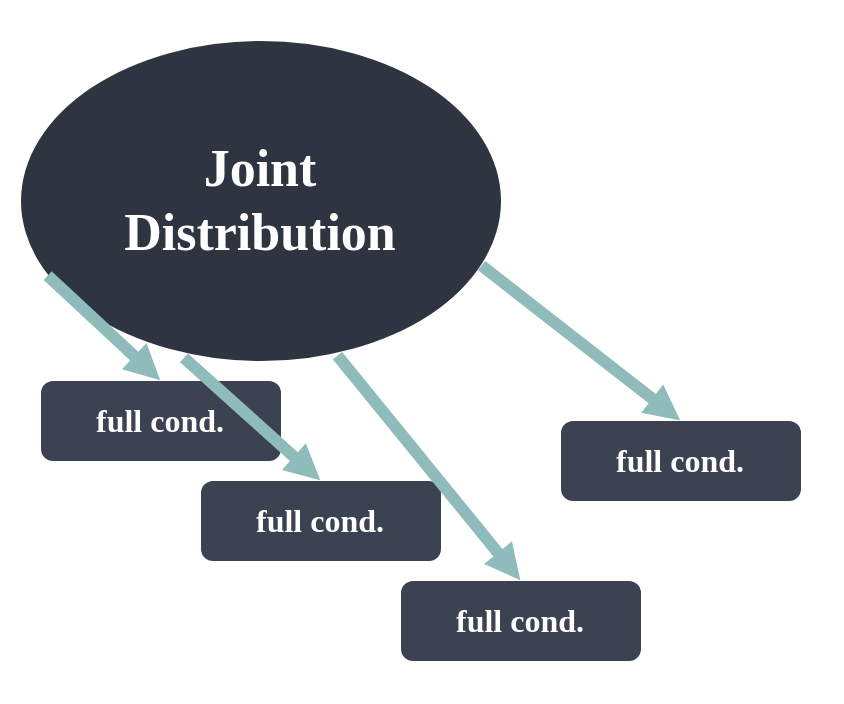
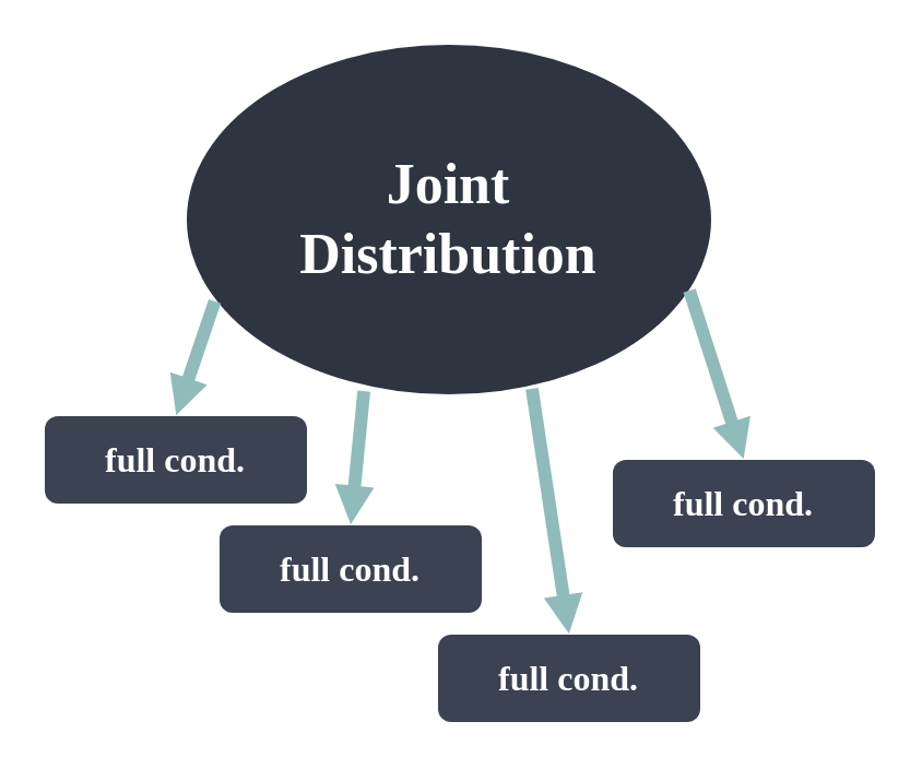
  <mxCell id="0" />
  <mxCell id="1" parent="0" />
- <mxCell id="2" value="&lt;font&gt;&lt;b&gt;&lt;font color=&quot;#ffffff&quot; style=&quot;font-size: 26px&quot;&gt;Joint&lt;/font&gt;&lt;br&gt;&lt;font color=&quot;#ffffff&quot; style=&quot;font-size: 26px&quot;&gt;Distribution&lt;/font&gt;&lt;br&gt;&lt;/b&gt;&lt;/font&gt;" style="ellipse;whiteSpace=wrap;html=1;fontFamily=Montserrat;strokeWidth=5;fillColor=#2E3440;strokeColor=none;" parent="1" vertex="1"><mxGeometry x="10" y="20" width="240" height="160" as="geometry" /></mxCell>
+ <mxCell id="2" value="&lt;font&gt;&lt;b&gt;&lt;font color=&quot;#ffffff&quot; style=&quot;font-size: 26px&quot;&gt;Joint&lt;/font&gt;&lt;br&gt;&lt;font color=&quot;#ffffff&quot; style=&quot;font-size: 26px&quot;&gt;Distribution&lt;/font&gt;&lt;br&gt;&lt;/b&gt;&lt;/font&gt;" style="ellipse;whiteSpace=wrap;html=1;fontFamily=Montserrat;strokeWidth=5;fillColor=#2E3440;strokeColor=none;" parent="1" vertex="1"><mxGeometry x="85" y="20" width="240" height="160" as="geometry" /></mxCell>
  <mxCell id="3" value="&lt;b style=&quot;color: rgb(255 , 255 , 255) ; font-family: &amp;#34;montserrat&amp;#34; ; font-size: 16px&quot;&gt;full cond.&lt;/b&gt;" style="rounded=1;whiteSpace=wrap;html=1;strokeWidth=3;strokeColor=none;fillColor=#3B4252;" parent="1" vertex="1"><mxGeometry x="20" y="190" width="120" height="40" as="geometry" /></mxCell>
  <mxCell id="4" value="&lt;b style=&quot;color: rgb(255 , 255 , 255) ; font-family: &amp;#34;montserrat&amp;#34; ; font-size: 16px&quot;&gt;full cond.&lt;/b&gt;" style="rounded=1;whiteSpace=wrap;html=1;strokeWidth=3;strokeColor=none;fillColor=#3B4252;" parent="1" vertex="1"><mxGeometry x="100" y="240" width="120" height="40" as="geometry" /></mxCell>
  <mxCell id="5" value="&lt;b style=&quot;color: rgb(255 , 255 , 255) ; font-family: &amp;#34;montserrat&amp;#34; ; font-size: 16px&quot;&gt;full cond.&lt;/b&gt;" style="rounded=1;whiteSpace=wrap;html=1;strokeWidth=3;strokeColor=none;fillColor=#3B4252;" parent="1" vertex="1"><mxGeometry x="200" y="290" width="120" height="40" as="geometry" /></mxCell>
  <mxCell id="6" value="&lt;b style=&quot;color: rgb(255 , 255 , 255) ; font-family: &amp;#34;montserrat&amp;#34; ; font-size: 16px&quot;&gt;full cond.&lt;/b&gt;" style="rounded=1;whiteSpace=wrap;html=1;strokeWidth=3;strokeColor=none;fillColor=#3B4252;" parent="1" vertex="1"><mxGeometry x="280" y="210" width="120" height="40" as="geometry" /></mxCell>
  <mxCell id="7" value="" style="shape=flexArrow;endArrow=classic;html=1;endWidth=11.038;endSize=5.584;width=5.914;strokeColor=none;entryX=0.5;entryY=0;entryDx=0;entryDy=0;exitX=0.338;exitY=0.988;exitDx=0;exitDy=0;fillColor=#8FBCBB;exitPerimeter=0;" parent="1" source="2" target="4" edge="1"><mxGeometry width="50" height="50" relative="1" as="geometry"><mxPoint x="75" y="253" as="sourcePoint" /><mxPoint x="140" y="240" as="targetPoint" /></mxGeometry></mxCell>
  <mxCell id="8" value="" style="shape=flexArrow;endArrow=classic;html=1;endWidth=11.038;endSize=5.584;width=5.914;strokeColor=none;exitX=0.054;exitY=0.731;exitDx=0;exitDy=0;entryX=0.5;entryY=0;entryDx=0;entryDy=0;fillColor=#8FBCBB;exitPerimeter=0;" parent="1" source="2" target="3" edge="1"><mxGeometry width="50" height="50" relative="1" as="geometry"><mxPoint y="140" as="sourcePoint" x="10" /><mxPoint x="45" y="60" as="targetPoint" /></mxGeometry></mxCell>
  <mxCell id="9" value="" style="shape=flexArrow;endArrow=classic;html=1;endWidth=11.038;endSize=5.584;width=5.914;strokeColor=none;exitX=0.658;exitY=0.981;exitDx=0;exitDy=0;entryX=0.5;entryY=0;entryDx=0;entryDy=0;fillColor=#8FBCBB;exitPerimeter=0;" parent="1" source="2" target="5" edge="1"><mxGeometry width="50" height="50" relative="1" as="geometry"><mxPoint x="170" y="210" as="sourcePoint" /><mxPoint x="141" y="176" as="targetPoint" /></mxGeometry></mxCell>
  <mxCell id="10" value="" style="shape=flexArrow;endArrow=classic;html=1;endWidth=11.038;endSize=5.584;width=5.914;strokeColor=none;exitX=0.958;exitY=0.7;exitDx=0;exitDy=0;entryX=0.5;entryY=0;entryDx=0;entryDy=0;fillColor=#8FBCBB;exitPerimeter=0;" parent="1" source="2" target="6" edge="1"><mxGeometry width="50" height="50" relative="1" as="geometry"><mxPoint x="270" y="200" as="sourcePoint" /><mxPoint x="151" y="186" as="targetPoint" /></mxGeometry></mxCell>
